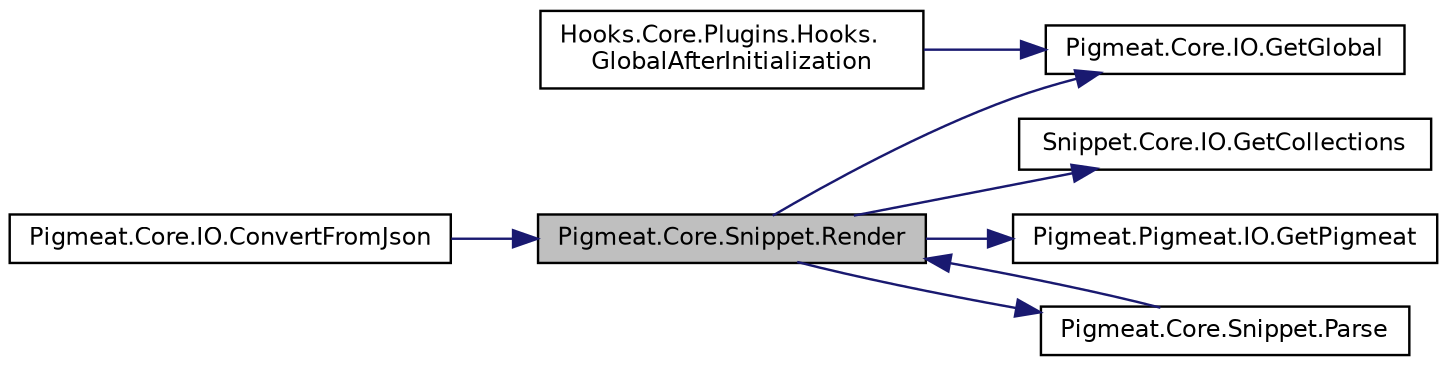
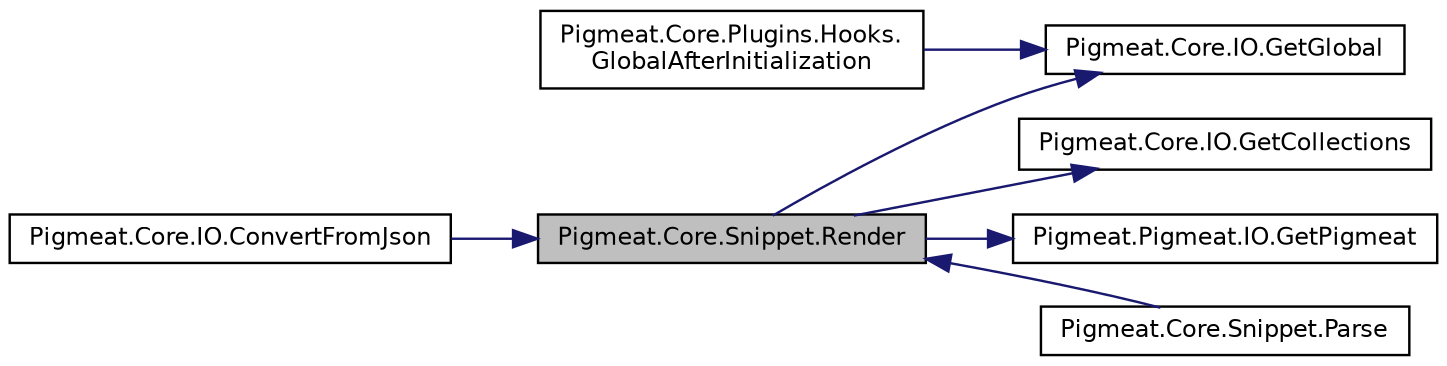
  digraph {
    rankdir=LR
    node [color=black fillcolor=white fontname=Helvetica fontsize=10 shape=record style=filled]
    edge [color=midnightblue fontname=Helvetica fontsize=10 labelfontname=Helvetica labelfontsize=10 style=solid]
    n1 [fillcolor=grey75 fontcolor=black height=0.2 label="Pigmeat.Core.Snippet.Render" width=0.4]
    n2 [height=0.2 label="Pigmeat.Core.IO.GetGlobal" width=0.4]
-   n3 [height=0.2 label="Snippet.Core.IO.GetCollections" width=0.4]
+   n3 [height=0.2 label="Pigmeat.Core.IO.GetCollections" width=0.4]
    n4 [height=0.2 label="Pigmeat.Pigmeat.IO.GetPigmeat" width=0.4]
    n5 [height=0.2 label="Pigmeat.Core.Snippet.Parse" width=0.4]
    n6 [height=0.2 label="Pigmeat.Core.IO.ConvertFromJson" width=0.4]
-   n7 [height=0.2 label="Hooks.Core.Plugins.Hooks.\lGlobalAfterInitialization" width=0.4]
+   n7 [height=0.2 label="Pigmeat.Core.Plugins.Hooks.\lGlobalAfterInitialization" width=0.4]
    n1 -> n2
    n1 -> n3
    n1 -> n4
-   n1 -> n5
    n5 -> n1
    n6 -> n1
    n7 -> n2
  }
